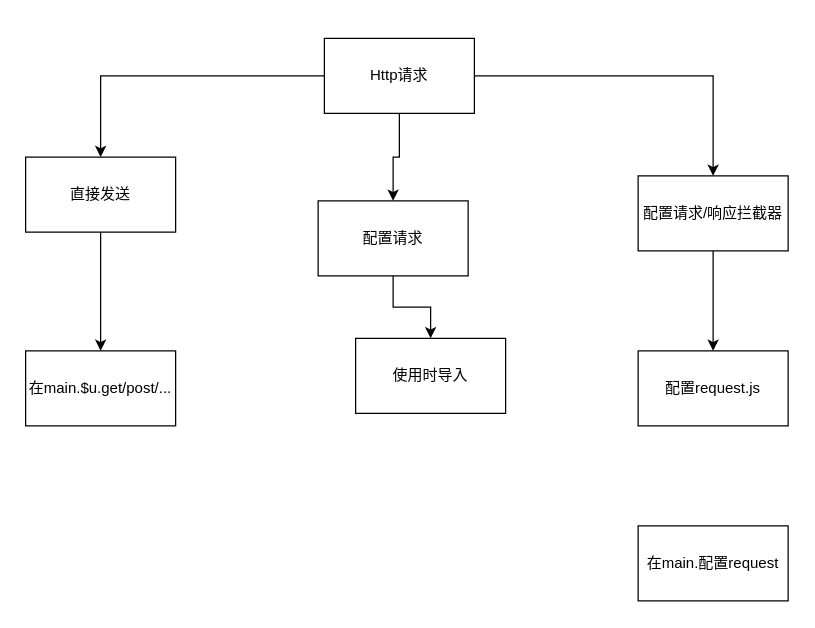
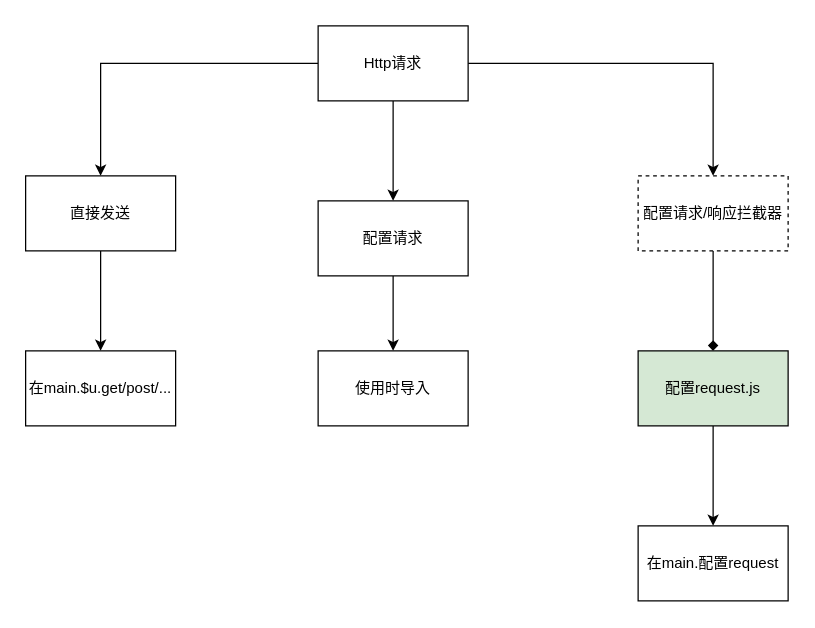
  <mxCell id="0" />
  <mxCell id="1" parent="0" />
  <mxCell id="2" value="" style="edgeStyle=orthogonalEdgeStyle;rounded=0;orthogonalLoop=1;jettySize=auto;html=1;" parent="1" source="5" target="7" edge="1"><mxGeometry relative="1" as="geometry" /></mxCell>
  <mxCell id="3" value="" style="edgeStyle=orthogonalEdgeStyle;rounded=0;orthogonalLoop=1;jettySize=auto;html=1;" parent="1" source="5" target="10" edge="1"><mxGeometry relative="1" as="geometry" /></mxCell>
  <mxCell id="4" value="" style="edgeStyle=orthogonalEdgeStyle;rounded=0;orthogonalLoop=1;jettySize=auto;html=1;" parent="1" source="5" target="15" edge="1"><mxGeometry relative="1" as="geometry" /></mxCell>
- <mxCell id="5" value="Http请求" style="rounded=0;whiteSpace=wrap;html=1;" parent="1" vertex="1"><mxGeometry x="259" y="30" width="120" height="60" as="geometry" /></mxCell>
+ <mxCell id="5" value="Http请求" style="rounded=0;whiteSpace=wrap;html=1;" parent="1" vertex="1"><mxGeometry x="254" y="20" width="120" height="60" as="geometry" /></mxCell>
  <mxCell id="6" value="" style="edgeStyle=orthogonalEdgeStyle;rounded=0;orthogonalLoop=1;jettySize=auto;html=1;" parent="1" source="7" target="8" edge="1"><mxGeometry relative="1" as="geometry" /></mxCell>
- <mxCell id="7" value="直接发送" style="whiteSpace=wrap;html=1;rounded=0;" parent="1" vertex="1"><mxGeometry x="20" y="125" width="120" height="60" as="geometry" /></mxCell>
+ <mxCell id="7" value="直接发送" style="whiteSpace=wrap;html=1;rounded=0;" parent="1" vertex="1"><mxGeometry x="20" y="140" width="120" height="60" as="geometry" /></mxCell>
  <mxCell id="8" value="在main.$u.get/post/..." style="whiteSpace=wrap;html=1;rounded=0;" parent="1" vertex="1"><mxGeometry x="20" y="280" width="120" height="60" as="geometry" /></mxCell>
- <mxCell id="9" value="" style="edgeStyle=orthogonalEdgeStyle;rounded=0;orthogonalLoop=1;jettySize=auto;html=1;" parent="1" source="10" target="12" edge="1"><mxGeometry relative="1" as="geometry" /></mxCell>
- <mxCell id="10" value="配置请求/响应拦截器" style="whiteSpace=wrap;html=1;rounded=0;" parent="1" vertex="1"><mxGeometry x="510" y="140" width="120" height="60" as="geometry" /></mxCell>
- <mxCell id="12" value="配置request.js" style="whiteSpace=wrap;html=1;rounded=0;" parent="1" vertex="1"><mxGeometry x="510" y="280" width="120" height="60" as="geometry" /></mxCell>
+ <mxCell id="9" value="" style="edgeStyle=orthogonalEdgeStyle;rounded=0;orthogonalLoop=1;jettySize=auto;html=1;endArrow=diamond;" parent="1" source="10" target="12" edge="1"><mxGeometry relative="1" as="geometry" /></mxCell>
+ <mxCell id="10" value="配置请求/响应拦截器" style="whiteSpace=wrap;html=1;rounded=0;dashed=1;" parent="1" vertex="1"><mxGeometry x="510" y="140" width="120" height="60" as="geometry" /></mxCell>
+ <mxCell id="11" value="" style="edgeStyle=orthogonalEdgeStyle;rounded=0;orthogonalLoop=1;jettySize=auto;html=1;" parent="1" source="12" target="13" edge="1"><mxGeometry relative="1" as="geometry" /></mxCell>
+ <mxCell id="12" value="配置request.js" style="whiteSpace=wrap;html=1;rounded=0;fillColor=#d5e8d4;" parent="1" vertex="1"><mxGeometry x="510" y="280" width="120" height="60" as="geometry" /></mxCell>
  <mxCell id="13" value="在main.配置request" style="whiteSpace=wrap;html=1;rounded=0;" parent="1" vertex="1"><mxGeometry x="510" y="420" width="120" height="60" as="geometry" /></mxCell>
  <mxCell id="14" value="" style="edgeStyle=orthogonalEdgeStyle;rounded=0;orthogonalLoop=1;jettySize=auto;html=1;" parent="1" source="15" target="16" edge="1"><mxGeometry relative="1" as="geometry" /></mxCell>
  <mxCell id="15" value="配置请求" style="whiteSpace=wrap;html=1;rounded=0;" parent="1" vertex="1"><mxGeometry x="254" y="160" width="120" height="60" as="geometry" /></mxCell>
- <mxCell id="16" value="使用时导入" style="whiteSpace=wrap;html=1;rounded=0;" parent="1" vertex="1"><mxGeometry x="284" y="270" width="120" height="60" as="geometry" /></mxCell>
+ <mxCell id="16" value="使用时导入" style="whiteSpace=wrap;html=1;rounded=0;" parent="1" vertex="1"><mxGeometry x="254" y="280" width="120" height="60" as="geometry" /></mxCell>
